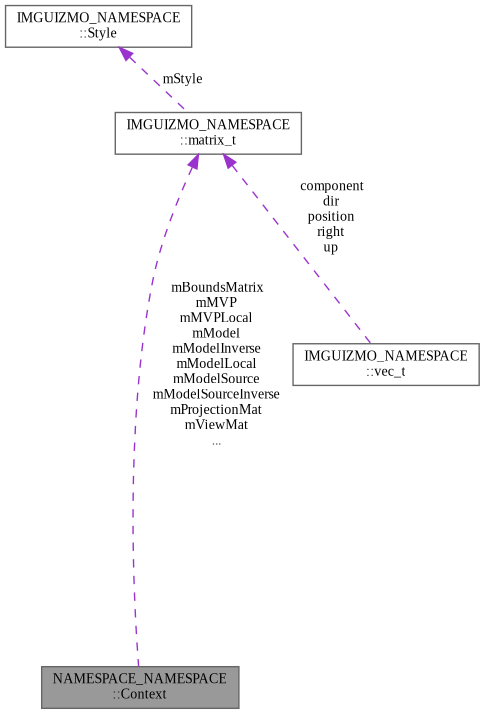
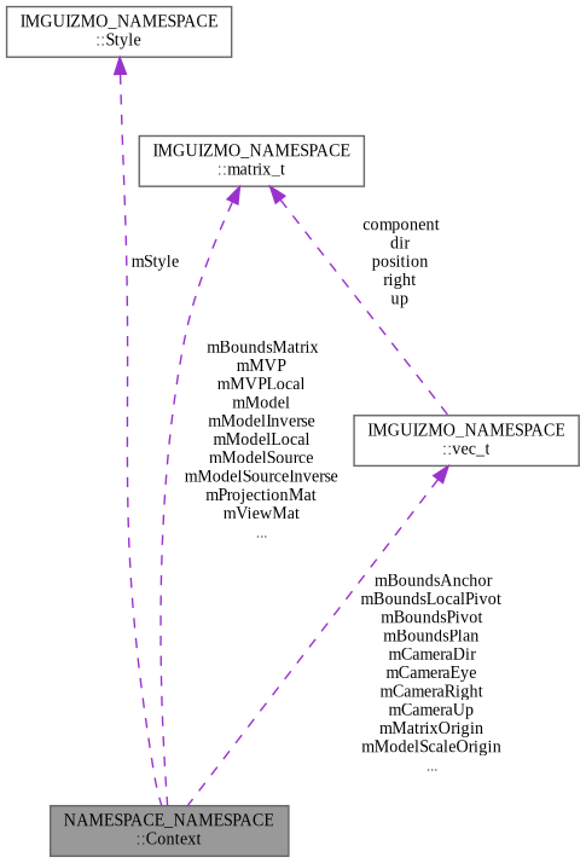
  digraph {
    fontname="Liberation Serif"
    node [color=gray40 fillcolor=white fontname="Liberation Serif" fontsize=10 shape=box style=filled]
    edge [color=darkorchid3 dir=back fontname="Liberation Serif" fontsize=10 labelfontname=Helvetica labelfontsize=10 style=dashed]
    n1 [fillcolor=grey60 fontcolor=black height=0.2 label="NAMESPACE_NAMESPACE\l::Context" width=0.4]
    n2 [height=0.2 label="IMGUIZMO_NAMESPACE\l::Style" width=0.4]
    n3 [height=0.2 label="IMGUIZMO_NAMESPACE\l::matrix_t" width=0.4]
    n4 [height=0.2 label="IMGUIZMO_NAMESPACE\l::vec_t" width=0.4]
-   n2 -> n3 [label=" mStyle"]
+   n2 -> n1 [label=" mStyle"]
    n3 -> n1 [label=" mBoundsMatrix\nmMVP\nmMVPLocal\nmModel\nmModelInverse\nmModelLocal\nmModelSource\nmModelSourceInverse\nmProjectionMat\nmViewMat\n..."]
    n3 -> n4 [label=" component\ndir\nposition\nright\nup"]
+   n4 -> n1 [label=" mBoundsAnchor\nmBoundsLocalPivot\nmBoundsPivot\nmBoundsPlan\nmCameraDir\nmCameraEye\nmCameraRight\nmCameraUp\nmMatrixOrigin\nmModelScaleOrigin\n..."]
  }
